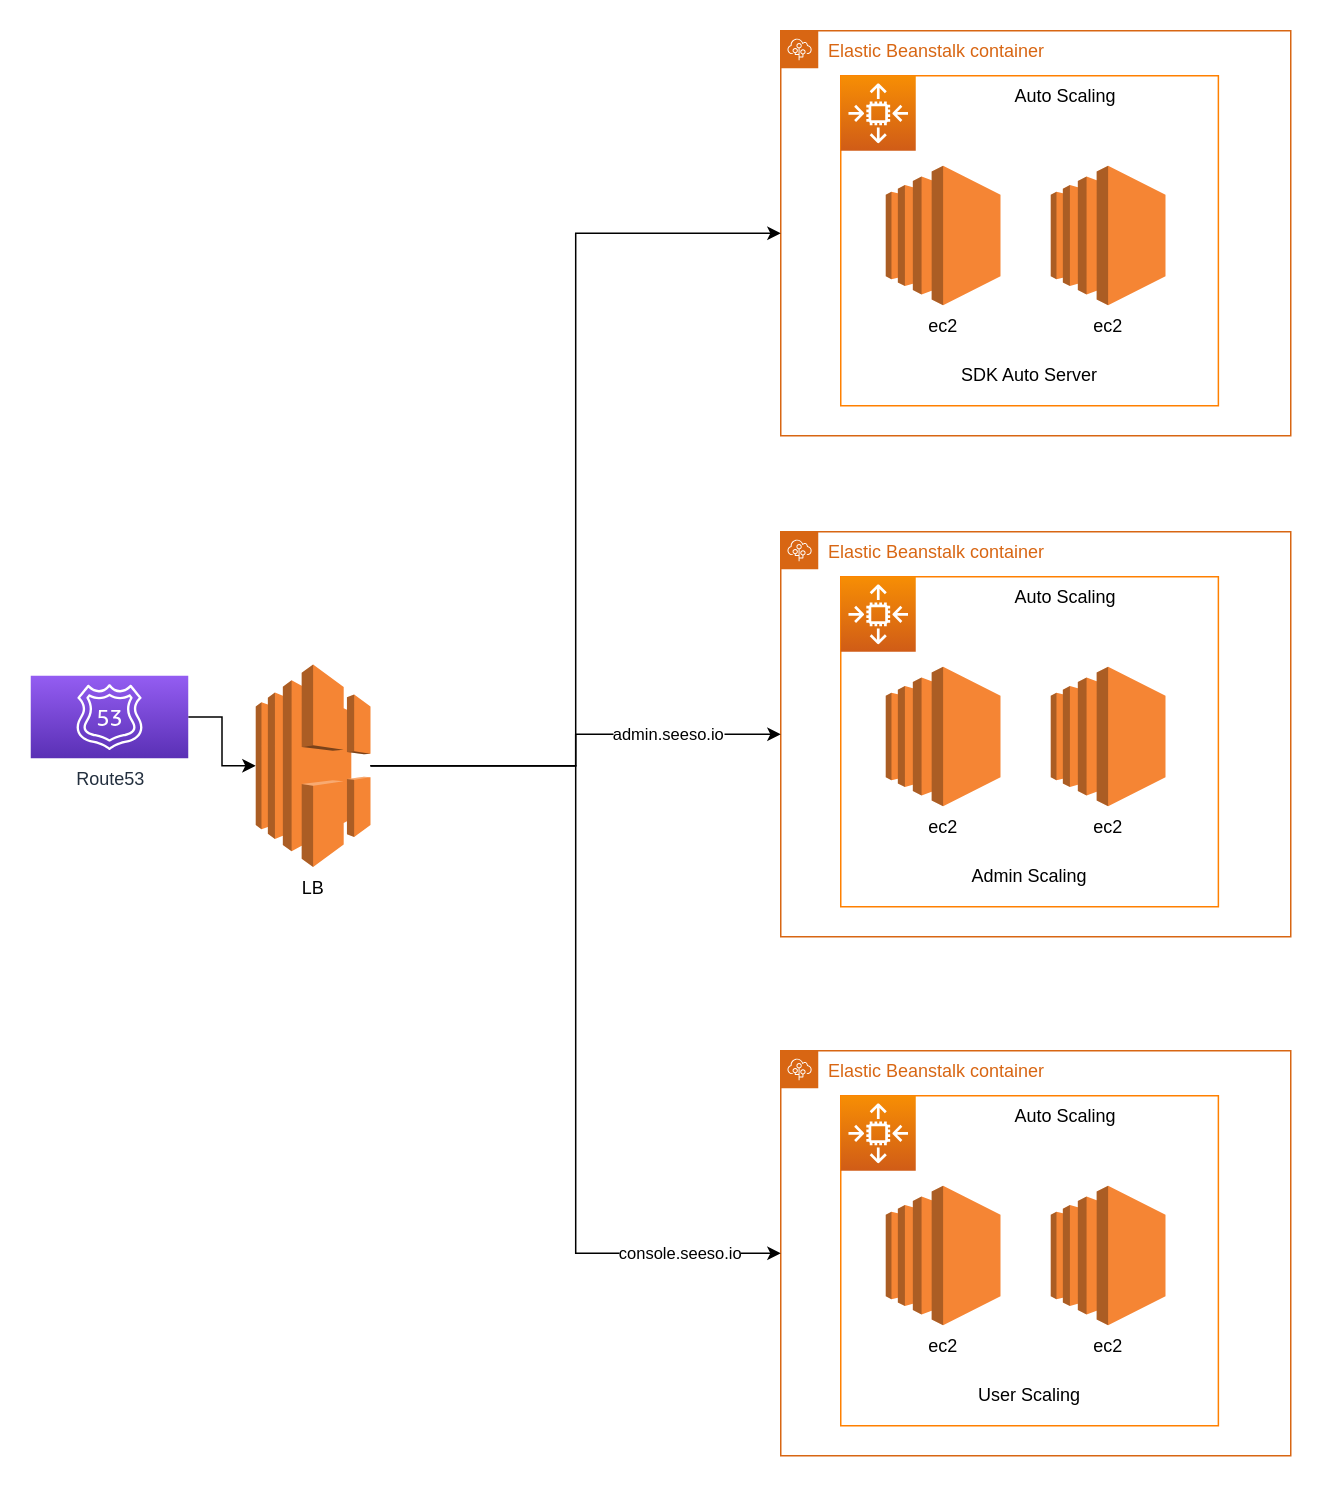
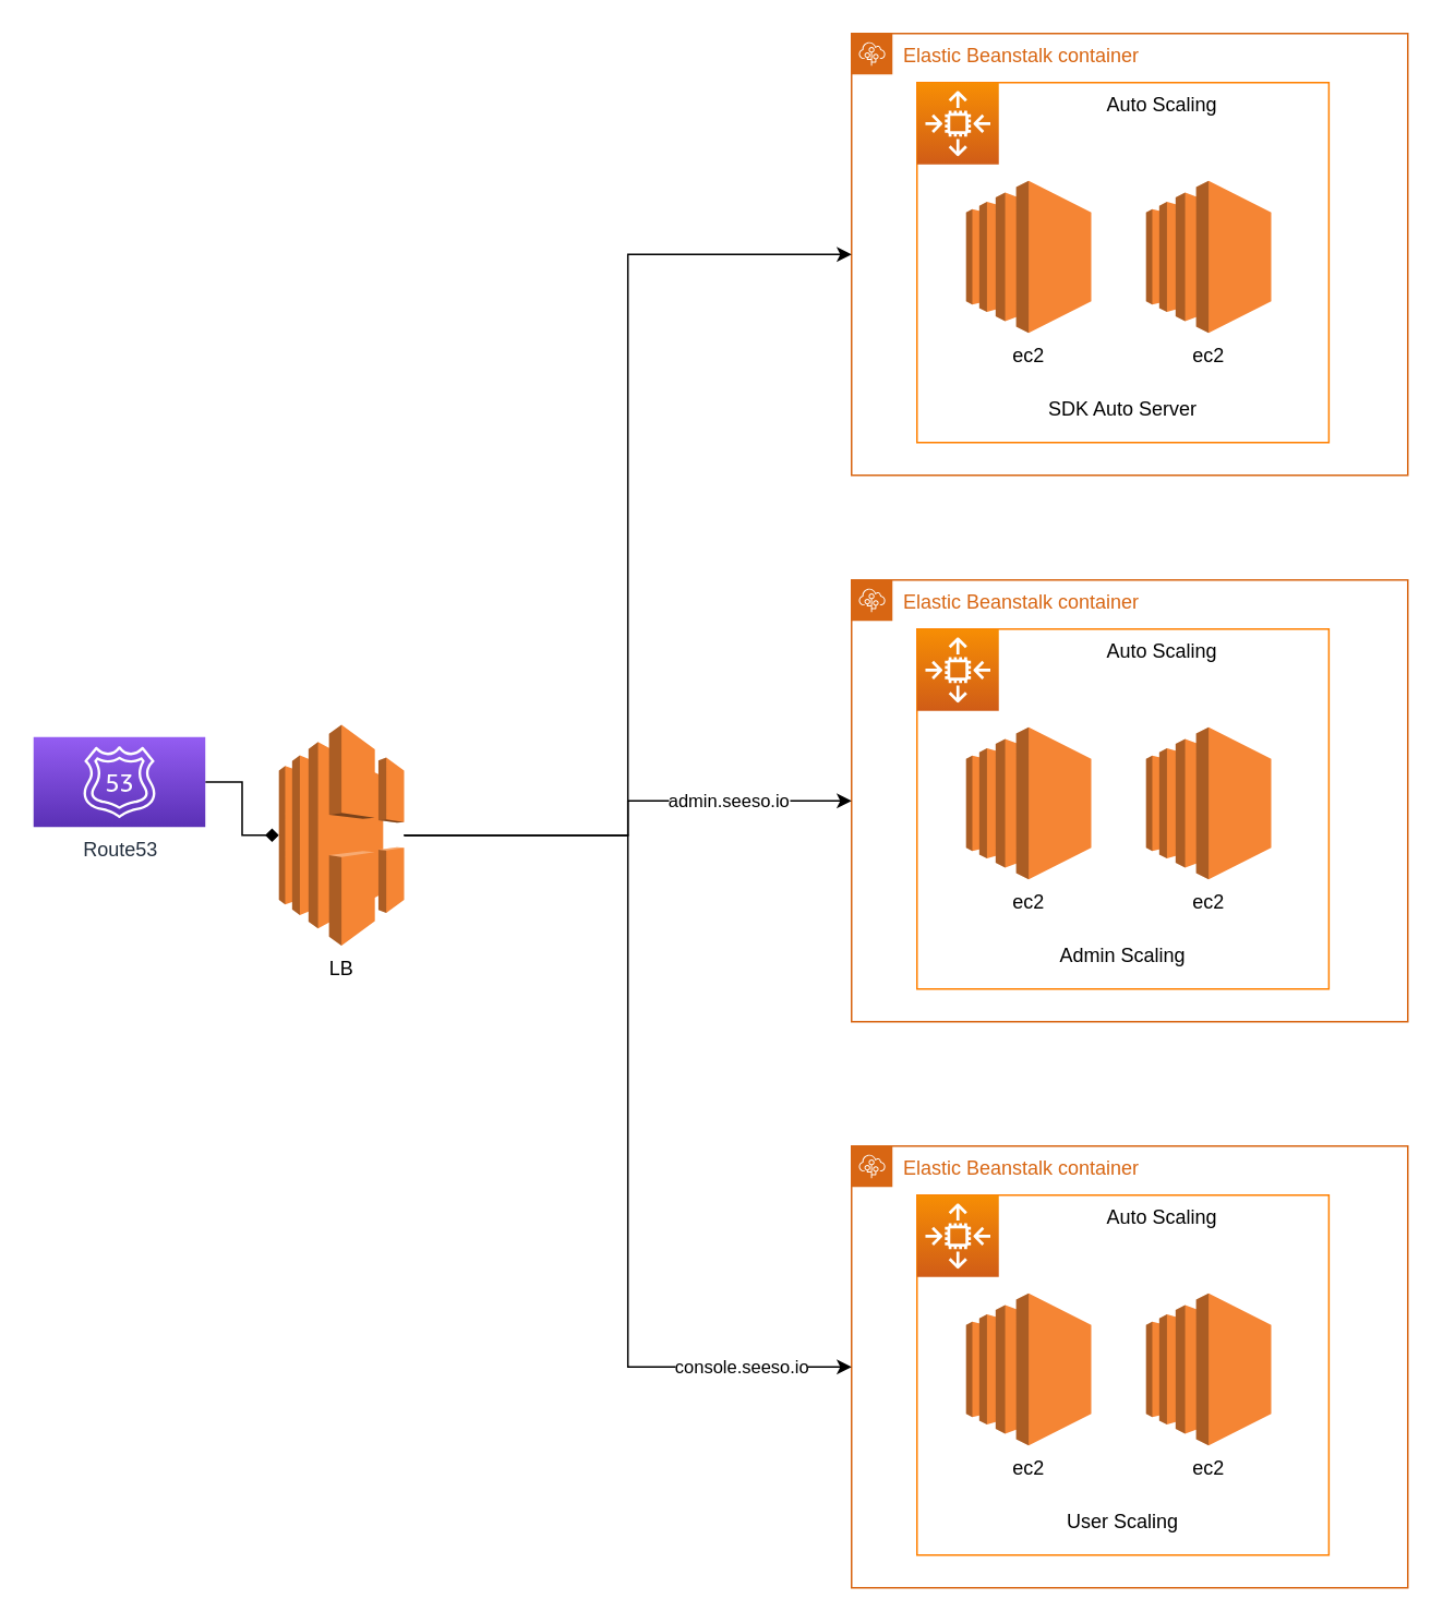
  <mxCell id="0" />
  <mxCell id="1" parent="0" />
  <mxCell id="2" value="Auto Scaling" style="group" vertex="1" connectable="0" parent="1"><mxGeometry x="560" y="50" width="300" height="240" as="geometry" /></mxCell>
  <mxCell id="3" value="" style="rounded=0;whiteSpace=wrap;html=1;strokeColor=#FF8000;fillColor=none;" vertex="1" parent="2"><mxGeometry width="251.75" height="220" as="geometry" /></mxCell>
  <mxCell id="4" value="" style="sketch=0;points=[[0,0,0],[0.25,0,0],[0.5,0,0],[0.75,0,0],[1,0,0],[0,1,0],[0.25,1,0],[0.5,1,0],[0.75,1,0],[1,1,0],[0,0.25,0],[0,0.5,0],[0,0.75,0],[1,0.25,0],[1,0.5,0],[1,0.75,0]];outlineConnect=0;fontColor=#232F3E;gradientColor=#F78E04;gradientDirection=north;fillColor=#D05C17;strokeColor=#ffffff;dashed=0;verticalLabelPosition=bottom;verticalAlign=top;align=center;html=1;fontSize=12;fontStyle=0;aspect=fixed;shape=mxgraph.aws4.resourceIcon;resIcon=mxgraph.aws4.auto_scaling2;" vertex="1" parent="2"><mxGeometry width="50" height="50" as="geometry" /></mxCell>
  <mxCell id="5" value="Elastic Beanstalk container" style="points=[[0,0],[0.25,0],[0.5,0],[0.75,0],[1,0],[1,0.25],[1,0.5],[1,0.75],[1,1],[0.75,1],[0.5,1],[0.25,1],[0,1],[0,0.75],[0,0.5],[0,0.25]];outlineConnect=0;gradientColor=none;html=1;whiteSpace=wrap;fontSize=12;fontStyle=0;shape=mxgraph.aws4.group;grIcon=mxgraph.aws4.group_elastic_beanstalk;strokeColor=#D86613;fillColor=none;verticalAlign=top;align=left;spacingLeft=30;fontColor=#D86613;dashed=0;" vertex="1" parent="2"><mxGeometry x="-40" y="-30" width="340" height="270" as="geometry" /></mxCell>
  <mxCell id="6" value="&lt;span&gt;SDK Auto Server&lt;/span&gt;" style="text;html=1;strokeColor=none;fillColor=none;align=center;verticalAlign=middle;whiteSpace=wrap;rounded=0;" vertex="1" parent="2"><mxGeometry x="70.88" y="190" width="110" height="20" as="geometry" /></mxCell>
  <mxCell id="7" value="ec2" style="outlineConnect=0;dashed=0;verticalLabelPosition=bottom;verticalAlign=top;align=center;html=1;shape=mxgraph.aws3.ec2;fillColor=#F58534;gradientColor=none;" vertex="1" parent="1"><mxGeometry x="590" y="110" width="76.5" height="93" as="geometry" /></mxCell>
  <mxCell id="8" value="ec2" style="outlineConnect=0;dashed=0;verticalLabelPosition=bottom;verticalAlign=top;align=center;html=1;shape=mxgraph.aws3.ec2;fillColor=#F58534;gradientColor=none;" vertex="1" parent="1"><mxGeometry x="700" y="110" width="76.5" height="93" as="geometry" /></mxCell>
- <mxCell id="9" value="" style="edgeStyle=orthogonalEdgeStyle;rounded=0;orthogonalLoop=1;jettySize=auto;html=1;" edge="1" parent="1" source="10" target="28"><mxGeometry relative="1" as="geometry" /></mxCell>
+ <mxCell id="9" value="" style="edgeStyle=orthogonalEdgeStyle;rounded=0;orthogonalLoop=1;jettySize=auto;html=1;endArrow=diamond;" edge="1" parent="1" source="10" target="28"><mxGeometry relative="1" as="geometry" /></mxCell>
  <mxCell id="10" value="Route53" style="sketch=0;points=[[0,0,0],[0.25,0,0],[0.5,0,0],[0.75,0,0],[1,0,0],[0,1,0],[0.25,1,0],[0.5,1,0],[0.75,1,0],[1,1,0],[0,0.25,0],[0,0.5,0],[0,0.75,0],[1,0.25,0],[1,0.5,0],[1,0.75,0]];outlineConnect=0;fontColor=#232F3E;gradientColor=#945DF2;gradientDirection=north;fillColor=#5A30B5;strokeColor=#ffffff;dashed=0;verticalLabelPosition=bottom;verticalAlign=top;align=center;html=1;fontSize=12;fontStyle=0;aspect=fixed;shape=mxgraph.aws4.resourceIcon;resIcon=mxgraph.aws4.route_53;" vertex="1" parent="1"><mxGeometry x="20" y="450" width="105" height="55" as="geometry" /></mxCell>
  <mxCell id="11" value="Auto Scaling" style="group" vertex="1" connectable="0" parent="1"><mxGeometry x="560" y="384" width="300" height="240" as="geometry" /></mxCell>
  <mxCell id="12" value="" style="rounded=0;whiteSpace=wrap;html=1;strokeColor=#FF8000;fillColor=none;" vertex="1" parent="11"><mxGeometry width="251.75" height="220" as="geometry" /></mxCell>
  <mxCell id="13" value="" style="sketch=0;points=[[0,0,0],[0.25,0,0],[0.5,0,0],[0.75,0,0],[1,0,0],[0,1,0],[0.25,1,0],[0.5,1,0],[0.75,1,0],[1,1,0],[0,0.25,0],[0,0.5,0],[0,0.75,0],[1,0.25,0],[1,0.5,0],[1,0.75,0]];outlineConnect=0;fontColor=#232F3E;gradientColor=#F78E04;gradientDirection=north;fillColor=#D05C17;strokeColor=#ffffff;dashed=0;verticalLabelPosition=bottom;verticalAlign=top;align=center;html=1;fontSize=12;fontStyle=0;aspect=fixed;shape=mxgraph.aws4.resourceIcon;resIcon=mxgraph.aws4.auto_scaling2;" vertex="1" parent="11"><mxGeometry width="50" height="50" as="geometry" /></mxCell>
  <mxCell id="14" value="Elastic Beanstalk container" style="points=[[0,0],[0.25,0],[0.5,0],[0.75,0],[1,0],[1,0.25],[1,0.5],[1,0.75],[1,1],[0.75,1],[0.5,1],[0.25,1],[0,1],[0,0.75],[0,0.5],[0,0.25]];outlineConnect=0;gradientColor=none;html=1;whiteSpace=wrap;fontSize=12;fontStyle=0;shape=mxgraph.aws4.group;grIcon=mxgraph.aws4.group_elastic_beanstalk;strokeColor=#D86613;fillColor=none;verticalAlign=top;align=left;spacingLeft=30;fontColor=#D86613;dashed=0;" vertex="1" parent="11"><mxGeometry x="-40" y="-30" width="340" height="270" as="geometry" /></mxCell>
  <mxCell id="15" value="&lt;span&gt;Admin Scaling&lt;/span&gt;" style="text;html=1;strokeColor=none;fillColor=none;align=center;verticalAlign=middle;whiteSpace=wrap;rounded=0;" vertex="1" parent="11"><mxGeometry x="70.88" y="190" width="110" height="20" as="geometry" /></mxCell>
  <mxCell id="16" value="ec2" style="outlineConnect=0;dashed=0;verticalLabelPosition=bottom;verticalAlign=top;align=center;html=1;shape=mxgraph.aws3.ec2;fillColor=#F58534;gradientColor=none;" vertex="1" parent="1"><mxGeometry x="590" y="444" width="76.5" height="93" as="geometry" /></mxCell>
  <mxCell id="17" value="ec2" style="outlineConnect=0;dashed=0;verticalLabelPosition=bottom;verticalAlign=top;align=center;html=1;shape=mxgraph.aws3.ec2;fillColor=#F58534;gradientColor=none;" vertex="1" parent="1"><mxGeometry x="700" y="444" width="76.5" height="93" as="geometry" /></mxCell>
  <mxCell id="18" value="Auto Scaling" style="group" vertex="1" connectable="0" parent="1"><mxGeometry x="560" y="730" width="300" height="240" as="geometry" /></mxCell>
  <mxCell id="19" value="" style="rounded=0;whiteSpace=wrap;html=1;strokeColor=#FF8000;fillColor=none;" vertex="1" parent="18"><mxGeometry width="251.75" height="220" as="geometry" /></mxCell>
  <mxCell id="20" value="" style="sketch=0;points=[[0,0,0],[0.25,0,0],[0.5,0,0],[0.75,0,0],[1,0,0],[0,1,0],[0.25,1,0],[0.5,1,0],[0.75,1,0],[1,1,0],[0,0.25,0],[0,0.5,0],[0,0.75,0],[1,0.25,0],[1,0.5,0],[1,0.75,0]];outlineConnect=0;fontColor=#232F3E;gradientColor=#F78E04;gradientDirection=north;fillColor=#D05C17;strokeColor=#ffffff;dashed=0;verticalLabelPosition=bottom;verticalAlign=top;align=center;html=1;fontSize=12;fontStyle=0;aspect=fixed;shape=mxgraph.aws4.resourceIcon;resIcon=mxgraph.aws4.auto_scaling2;" vertex="1" parent="18"><mxGeometry width="50" height="50" as="geometry" /></mxCell>
  <mxCell id="21" value="Elastic Beanstalk container" style="points=[[0,0],[0.25,0],[0.5,0],[0.75,0],[1,0],[1,0.25],[1,0.5],[1,0.75],[1,1],[0.75,1],[0.5,1],[0.25,1],[0,1],[0,0.75],[0,0.5],[0,0.25]];outlineConnect=0;gradientColor=none;html=1;whiteSpace=wrap;fontSize=12;fontStyle=0;shape=mxgraph.aws4.group;grIcon=mxgraph.aws4.group_elastic_beanstalk;strokeColor=#D86613;fillColor=none;verticalAlign=top;align=left;spacingLeft=30;fontColor=#D86613;dashed=0;" vertex="1" parent="18"><mxGeometry x="-40" y="-30" width="340" height="270" as="geometry" /></mxCell>
  <mxCell id="22" value="&lt;span&gt;User Scaling&lt;/span&gt;" style="text;html=1;strokeColor=none;fillColor=none;align=center;verticalAlign=middle;whiteSpace=wrap;rounded=0;" vertex="1" parent="18"><mxGeometry x="70.88" y="190" width="110" height="20" as="geometry" /></mxCell>
  <mxCell id="23" value="ec2" style="outlineConnect=0;dashed=0;verticalLabelPosition=bottom;verticalAlign=top;align=center;html=1;shape=mxgraph.aws3.ec2;fillColor=#F58534;gradientColor=none;" vertex="1" parent="1"><mxGeometry x="590" y="790" width="76.5" height="93" as="geometry" /></mxCell>
  <mxCell id="24" value="ec2" style="outlineConnect=0;dashed=0;verticalLabelPosition=bottom;verticalAlign=top;align=center;html=1;shape=mxgraph.aws3.ec2;fillColor=#F58534;gradientColor=none;" vertex="1" parent="1"><mxGeometry x="700" y="790" width="76.5" height="93" as="geometry" /></mxCell>
  <mxCell id="25" style="edgeStyle=orthogonalEdgeStyle;rounded=0;orthogonalLoop=1;jettySize=auto;html=1;entryX=0;entryY=0.5;entryDx=0;entryDy=0;" edge="1" parent="1" source="28" target="5"><mxGeometry relative="1" as="geometry" /></mxCell>
  <mxCell id="26" value="admin.seeso.io" style="edgeStyle=orthogonalEdgeStyle;rounded=0;orthogonalLoop=1;jettySize=auto;html=1;" edge="1" parent="1" source="28" target="14"><mxGeometry x="0.488" relative="1" as="geometry"><mxPoint as="offset" /></mxGeometry></mxCell>
  <mxCell id="27" value="console.seeso.io" style="edgeStyle=orthogonalEdgeStyle;rounded=0;orthogonalLoop=1;jettySize=auto;html=1;entryX=0;entryY=0.5;entryDx=0;entryDy=0;" edge="1" parent="1" source="28" target="21"><mxGeometry x="0.774" relative="1" as="geometry"><mxPoint as="offset" /></mxGeometry></mxCell>
  <mxCell id="28" value="LB" style="outlineConnect=0;dashed=0;verticalLabelPosition=bottom;verticalAlign=top;align=center;html=1;shape=mxgraph.aws3.elastic_load_balancing;fillColor=#F58534;gradientColor=none;strokeColor=#FF8000;" vertex="1" parent="1"><mxGeometry x="170" y="442.5" width="76.5" height="135" as="geometry" /></mxCell>
